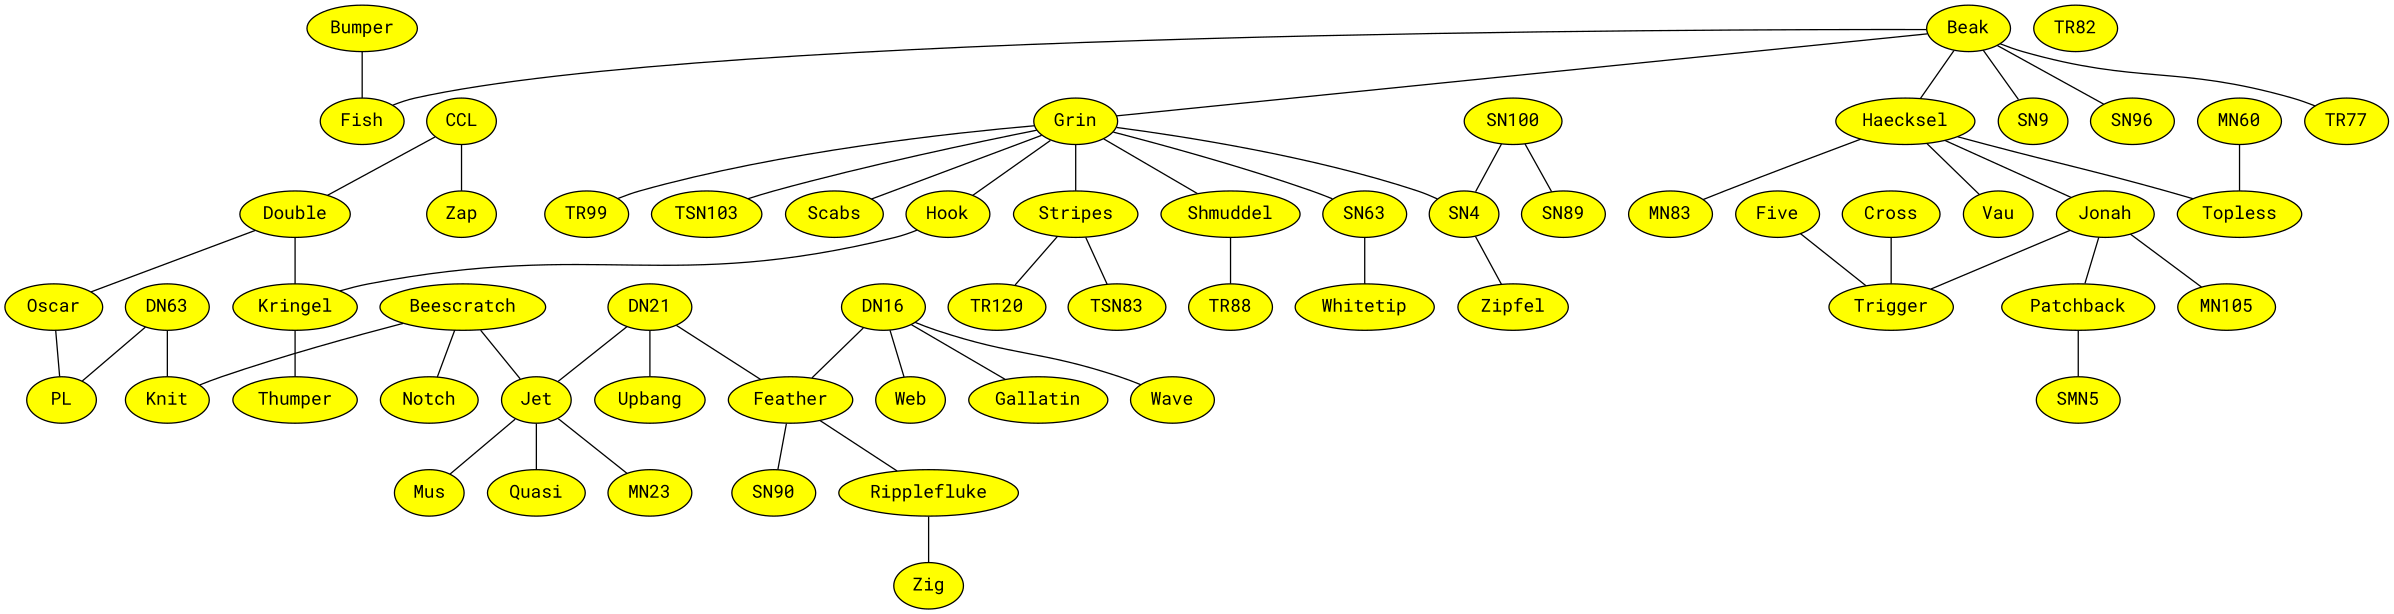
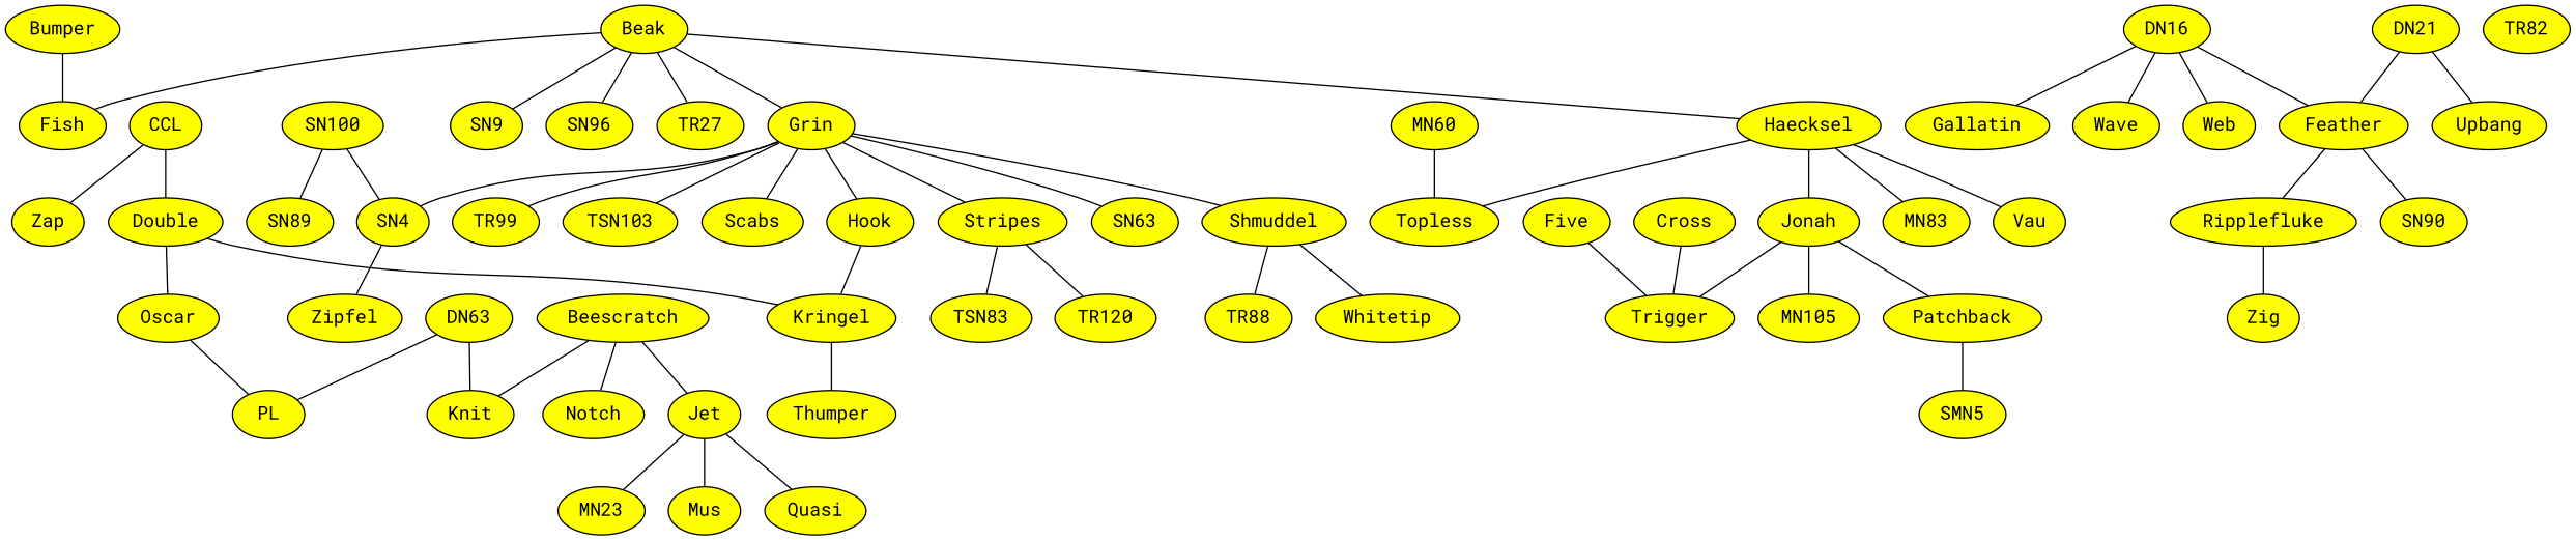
  graph {
    fontname="Roboto Mono"
    node [color=black fillcolor="#ffff00" fontname="Roboto Mono" style=filled]
    edge [fontname="Roboto Mono" w=1]
    Beak
    Fish
    Grin
    Haecksel
    SN9
    SN96
-   TR77
+   TR77 [label=TR27]
    Scabs
    Hook
    Shmuddel
    SN4
    SN63
    Stripes
    TR99
    TSN103
    Jonah
    MN83
    Topless
    Vau
    Kringel
    TR88
    Zipfel
    Whitetip
    TR120
    TSN83
    Trigger
    MN105
    Patchback
    Beescratch
    Jet
    Knit
    Notch
    MN23
    Mus
    Quasi
    Bumper
    CCL
    Double
    Zap
    Oscar
    Thumper
    PL
    Cross
    DN16
    Feather
    Gallatin
    Wave
    Web
    Ripplefluke
    SN90
    Zig
    DN21
    Upbang
    DN63
    Five
    SMN5
    MN60
    SN100
    SN89
    TR82
    Beak -- Fish
    Beak -- Grin
    Beak -- Haecksel
    Beak -- SN9
    Beak -- SN96
    Beak -- TR77
    Grin -- Scabs
    Grin -- Hook
    Grin -- Shmuddel
    Grin -- SN4
    Grin -- SN63
    Grin -- Stripes
    Grin -- TR99
    Grin -- TSN103
    Haecksel -- Jonah
    Haecksel -- MN83
    Haecksel -- Topless
    Haecksel -- Vau
    Hook -- Kringel
    Shmuddel -- TR88
    SN4 -- Zipfel
-   SN63 -- Whitetip
+   Shmuddel -- Whitetip
    Stripes -- TR120
    Stripes -- TSN83
    Jonah -- Trigger
    Jonah -- MN105
    Jonah -- Patchback
    Kringel -- Thumper
    Patchback -- SMN5
    Beescratch -- Jet
    Beescratch -- Knit
    Beescratch -- Notch
    Jet -- MN23
    Jet -- Mus
    Jet -- Quasi
    Bumper -- Fish
    CCL -- Double
    CCL -- Zap
    Double -- Kringel
    Double -- Oscar
    Oscar -- PL
    Cross -- Trigger
    DN16 -- Feather
    DN16 -- Gallatin
    DN16 -- Wave
    DN16 -- Web
    Feather -- Ripplefluke
    Feather -- SN90
    Ripplefluke -- Zig
-   DN21 -- Jet
    DN21 -- Feather
    DN21 -- Upbang
    DN63 -- Knit
    DN63 -- PL
    Five -- Trigger
    MN60 -- Topless
    SN100 -- SN4
    SN100 -- SN89
  }
